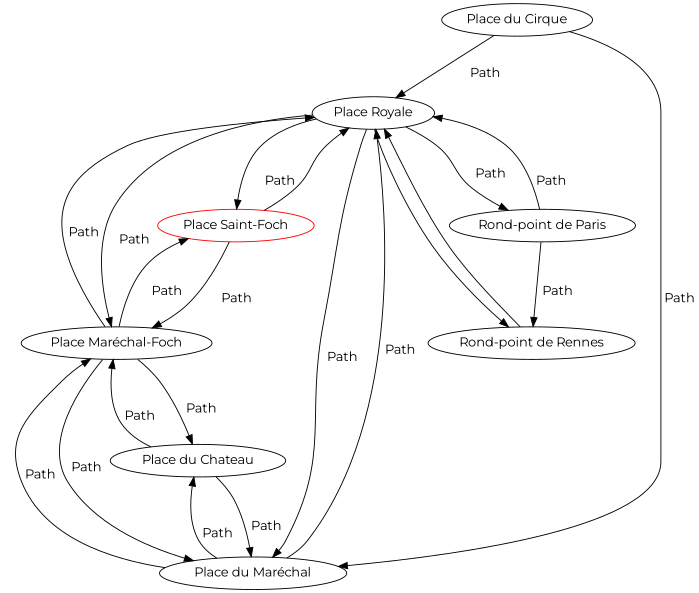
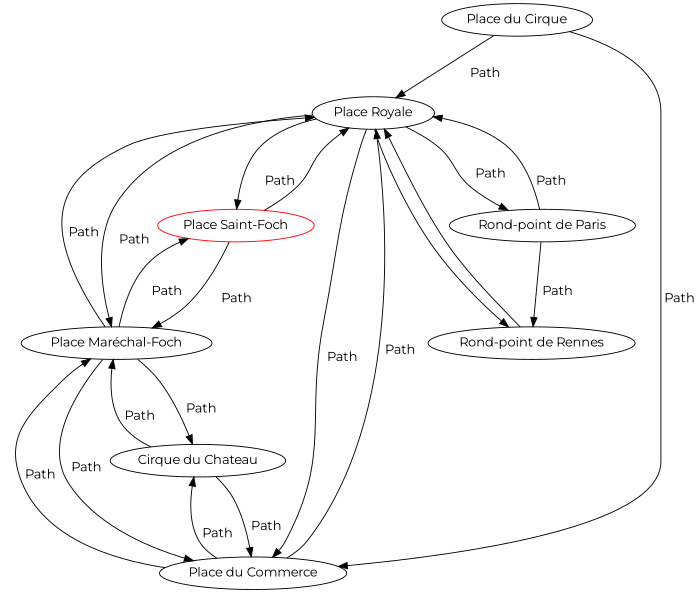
  digraph {
    fontname=Montserrat
    node [fontname=Montserrat]
    edge [fontname=Montserrat]
    n1 [label="Place Royale"]
    n2 [label="Rond-point de Rennes"]
    n3 [label="Rond-point de Paris"]
    n4 [color=red label="Place Saint-Foch"]
    n5 [label="Place Maréchal-Foch"]
-   n6 [label="Place du Maréchal"]
-   n7 [label="Place du Chateau"]
+   n6 [label="Place du Commerce"]
+   n7 [label="Cirque du Chateau"]
    n8 [label="Place du Cirque"]
    n1 -> n2
    n1 -> n3 [label="\n Path"]
    n1 -> n4 [label="\n\n Path"]
    n1 -> n5 [label="\n\n Path"]
    n1 -> n6 [label="\n\n Path"]
    n2 -> n1
    n3 -> n1 [label="\n\n Path"]
    n3 -> n2 [label="\n Path"]
    n4 -> n1
    n4 -> n5 [label="\n\n Path"]
    n5 -> n1 [label="\n Path"]
    n5 -> n4 [label="\n Path"]
    n5 -> n6 [label="\n Path"]
    n5 -> n7 [label="\n Path"]
    n6 -> n1 [label="\n Path"]
    n6 -> n5 [label="\n\n Path"]
    n6 -> n7 [label="\n\n Path"]
    n7 -> n5 [label="\n\n Path"]
    n7 -> n6 [label="\n Path"]
    n8 -> n1 [label="\n Path"]
    n8 -> n6 [label="\n\n Path"]
  }
